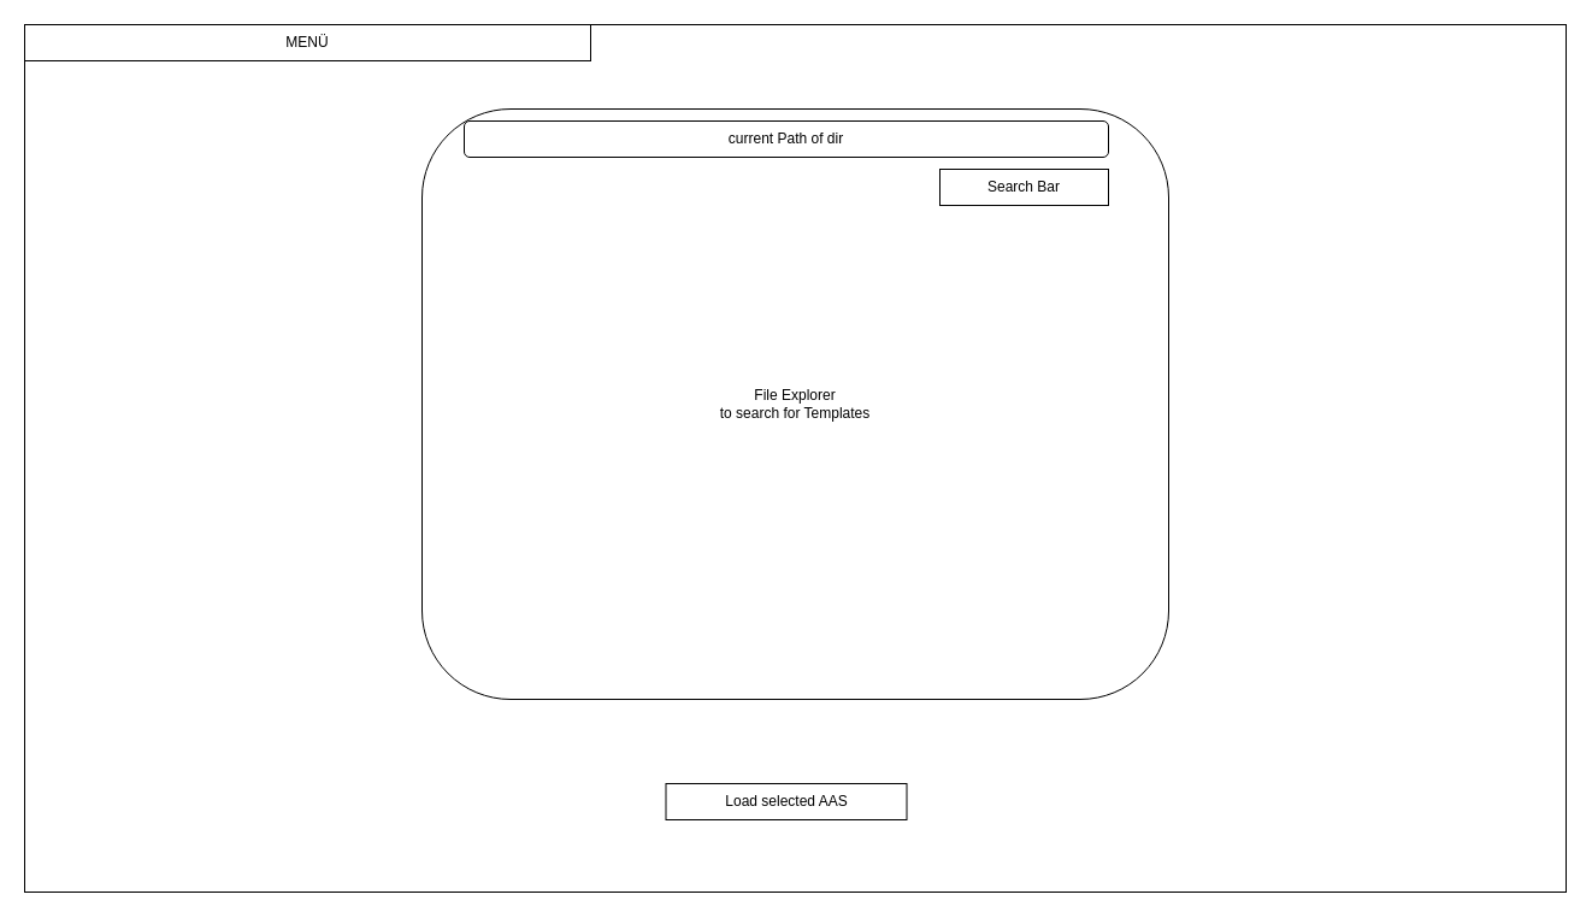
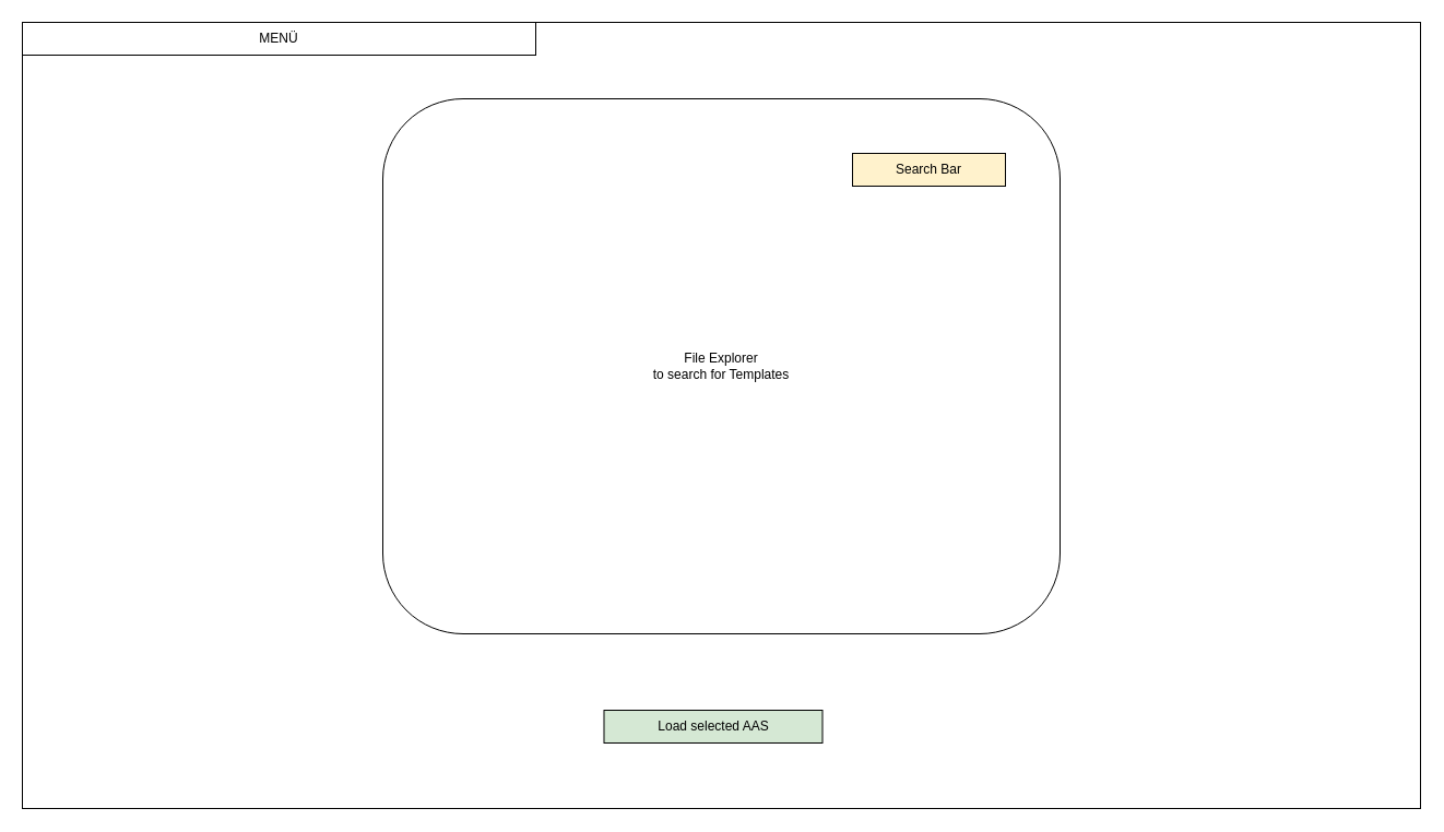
  <mxCell id="0" />
  <mxCell id="1" parent="0" />
  <mxCell id="2" value="" style="rounded=0;whiteSpace=wrap;html=1;" parent="1" vertex="1"><mxGeometry x="20" y="20" width="1280" height="720" as="geometry" /></mxCell>
  <mxCell id="3" value="MENÜ" style="rounded=0;whiteSpace=wrap;html=1;" parent="1" vertex="1"><mxGeometry x="20" y="20" width="470" height="30" as="geometry" /></mxCell>
  <mxCell id="4" value="File Explorer&lt;br&gt;to search for Templates" style="rounded=1;whiteSpace=wrap;html=1;" parent="1" vertex="1"><mxGeometry x="350" y="90" width="620" height="490" as="geometry" /></mxCell>
- <mxCell id="5" value="Search Bar" style="rounded=0;whiteSpace=wrap;html=1;" parent="1" vertex="1"><mxGeometry x="780" y="140" width="140" height="30" as="geometry" /></mxCell>
- <mxCell id="6" value="Load selected AAS" style="rounded=0;whiteSpace=wrap;html=1;" parent="1" vertex="1"><mxGeometry x="552.5" y="650" width="200" height="30" as="geometry" /></mxCell>
- <mxCell id="7" value="current Path of dir" style="rounded=1;whiteSpace=wrap;html=1;" parent="1" vertex="1"><mxGeometry x="385" y="100" width="535" height="30" as="geometry" /></mxCell>
+ <mxCell id="5" value="Search Bar" style="rounded=0;whiteSpace=wrap;html=1;fillColor=#fff2cc;" parent="1" vertex="1"><mxGeometry x="780" y="140" width="140" height="30" as="geometry" /></mxCell>
+ <mxCell id="6" value="Load selected AAS" style="rounded=0;whiteSpace=wrap;html=1;fillColor=#d5e8d4;" parent="1" vertex="1"><mxGeometry x="552.5" y="650" width="200" height="30" as="geometry" /></mxCell>
